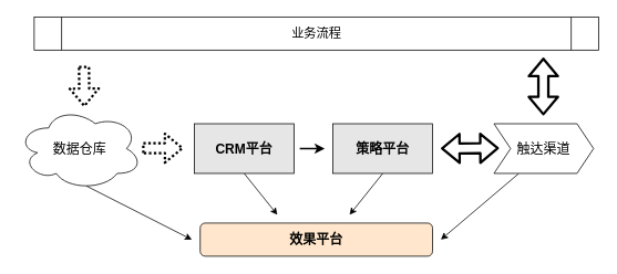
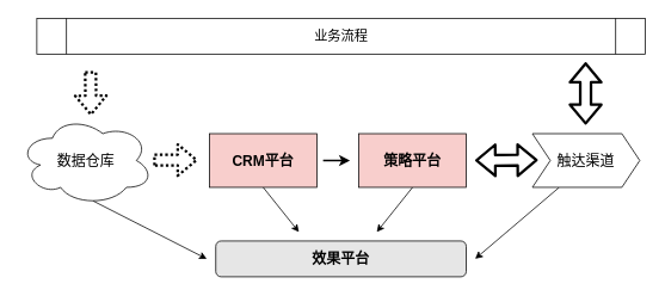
  <mxCell id="0" />
  <mxCell id="1" parent="0" />
  <mxCell id="2" style="rounded=0;orthogonalLoop=1;jettySize=auto;html=1;fontSize=16;fontStyle=1;exitX=0.5;exitY=1;exitDx=0;exitDy=0;" edge="1" parent="1" source="4"><mxGeometry relative="1" as="geometry"><mxPoint x="293" y="219" as="sourcePoint" /><mxPoint x="333" y="259" as="targetPoint" /></mxGeometry></mxCell>
  <mxCell id="3" style="edgeStyle=none;rounded=0;orthogonalLoop=1;jettySize=auto;html=1;strokeWidth=2;fontSize=16;fontStyle=1" edge="1" parent="1"><mxGeometry relative="1" as="geometry"><mxPoint x="360" y="179" as="sourcePoint" /><mxPoint x="390" y="179" as="targetPoint" /></mxGeometry></mxCell>
- <mxCell id="4" value="CRM平台" style="rounded=0;whiteSpace=wrap;html=1;fontSize=16;fontStyle=1;fillColor=#E6E6E6;" vertex="1" parent="1"><mxGeometry x="233" y="149" width="120" height="60" as="geometry" /></mxCell>
+ <mxCell id="4" value="CRM平台" style="rounded=0;whiteSpace=wrap;html=1;fontSize=16;fontStyle=1;fillColor=#f8cecc;" vertex="1" parent="1"><mxGeometry x="233" y="149" width="120" height="60" as="geometry" /></mxCell>
  <mxCell id="5" style="rounded=0;orthogonalLoop=1;jettySize=auto;html=1;fontSize=16;fontStyle=1;exitX=0.5;exitY=1;exitDx=0;exitDy=0;" edge="1" parent="1" source="6"><mxGeometry relative="1" as="geometry"><mxPoint x="530" y="259" as="sourcePoint" /><mxPoint x="420" y="259" as="targetPoint" /></mxGeometry></mxCell>
- <mxCell id="6" value="策略平台" style="rounded=0;whiteSpace=wrap;html=1;fontSize=16;fontStyle=1;fillColor=#E6E6E6;" vertex="1" parent="1"><mxGeometry x="400" y="149" width="120" height="60" as="geometry" /></mxCell>
- <mxCell id="7" value="效果平台" style="rounded=1;whiteSpace=wrap;html=1;fontSize=16;fontStyle=1;fillColor=#ffe6cc;" vertex="1" parent="1"><mxGeometry x="240" y="269" width="280" height="40" as="geometry" /></mxCell>
+ <mxCell id="6" value="策略平台" style="rounded=0;whiteSpace=wrap;html=1;fontSize=16;fontStyle=1;fillColor=#f8cecc;" vertex="1" parent="1"><mxGeometry x="400" y="149" width="120" height="60" as="geometry" /></mxCell>
+ <mxCell id="7" value="效果平台" style="rounded=1;whiteSpace=wrap;html=1;fontSize=16;fontStyle=1;fillColor=#E6E6E6;" vertex="1" parent="1"><mxGeometry x="240" y="269" width="280" height="40" as="geometry" /></mxCell>
  <mxCell id="8" value="业务流程" style="shape=process;whiteSpace=wrap;html=1;backgroundOutline=1;size=0.048;fontSize=15;" vertex="1" parent="1"><mxGeometry x="40" y="20" width="680" height="40" as="geometry" /></mxCell>
  <mxCell id="9" style="edgeStyle=none;rounded=0;orthogonalLoop=1;jettySize=auto;html=1;strokeWidth=1;fontSize=16;exitX=0.55;exitY=0.95;exitDx=0;exitDy=0;exitPerimeter=0;" edge="1" parent="1" source="10"><mxGeometry relative="1" as="geometry"><mxPoint x="110" y="24" as="sourcePoint" /><mxPoint x="230" y="289" as="targetPoint" /></mxGeometry></mxCell>
  <mxCell id="10" value="数据仓库" style="ellipse;shape=cloud;whiteSpace=wrap;html=1;fontSize=16;fontStyle=0" vertex="1" parent="1"><mxGeometry x="20" y="129" width="150" height="100" as="geometry" /></mxCell>
  <mxCell id="11" style="edgeStyle=none;rounded=0;orthogonalLoop=1;jettySize=auto;html=1;strokeWidth=1;fontSize=16;exitX=0.25;exitY=1;exitDx=0;exitDy=0;" edge="1" parent="1" source="12"><mxGeometry relative="1" as="geometry"><mxPoint x="610" y="329" as="sourcePoint" /><mxPoint x="530" y="289" as="targetPoint" /></mxGeometry></mxCell>
  <mxCell id="12" value="触达渠道" style="shape=step;perimeter=stepPerimeter;whiteSpace=wrap;html=1;fixedSize=1;fontSize=16;fontStyle=0" vertex="1" parent="1"><mxGeometry x="594" y="149" width="120" height="60" as="geometry" /></mxCell>
  <mxCell id="13" value="" style="shape=flexArrow;endArrow=classic;html=1;strokeWidth=3;fontSize=16;startArrow=none;startFill=0;dashed=1;dashPattern=1 1;" edge="1" parent="1"><mxGeometry width="50" height="50" relative="1" as="geometry"><mxPoint x="170" y="178.5" as="sourcePoint" /><mxPoint x="220" y="178.5" as="targetPoint" /></mxGeometry></mxCell>
  <mxCell id="14" value="" style="shape=flexArrow;endArrow=classic;html=1;strokeWidth=3;fontSize=16;startArrow=block;" edge="1" parent="1"><mxGeometry width="50" height="50" relative="1" as="geometry"><mxPoint x="653.5" y="69" as="sourcePoint" /><mxPoint x="653.5" y="139" as="targetPoint" /></mxGeometry></mxCell>
  <mxCell id="15" value="" style="shape=flexArrow;endArrow=classic;html=1;strokeWidth=3;fontSize=16;startArrow=block;" edge="1" parent="1"><mxGeometry width="50" height="50" relative="1" as="geometry"><mxPoint x="600" y="178.5" as="sourcePoint" /><mxPoint x="530" y="179" as="targetPoint" /></mxGeometry></mxCell>
  <mxCell id="16" value="" style="shape=flexArrow;endArrow=classic;html=1;strokeWidth=3;fontSize=16;dashed=1;dashPattern=1 1;" edge="1" parent="1"><mxGeometry width="50" height="50" relative="1" as="geometry"><mxPoint x="100" y="79" as="sourcePoint" /><mxPoint x="100.5" y="129" as="targetPoint" /></mxGeometry></mxCell>
